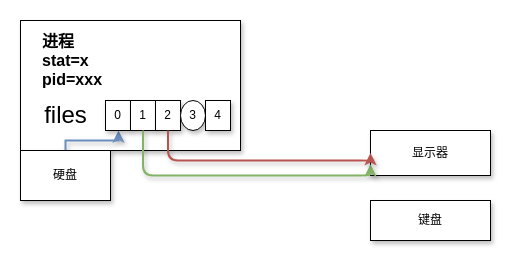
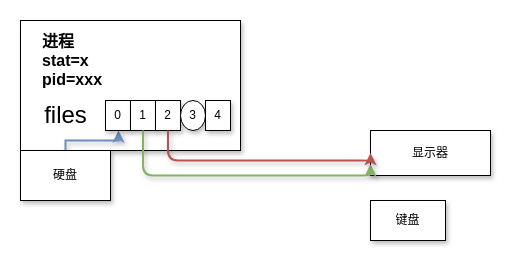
  <mxCell id="0" />
  <mxCell id="1" parent="0" />
  <mxCell id="2" value="" style="rounded=0;whiteSpace=wrap;html=1;shadow=1;" parent="1" vertex="1"><mxGeometry x="20" y="20" width="220" height="130" as="geometry" /></mxCell>
  <mxCell id="3" value="" style="edgeStyle=orthogonalEdgeStyle;rounded=0;orthogonalLoop=1;jettySize=auto;html=1;strokeWidth=2;fillColor=#dae8fc;strokeColor=#6c8ebf;shadow=1;exitX=0.5;exitY=0;exitDx=0;exitDy=0;" parent="1" source="6" edge="1"><mxGeometry relative="1" as="geometry"><mxPoint x="118" y="130" as="targetPoint" /><Array as="points"><mxPoint x="65" y="140" /><mxPoint x="118" y="140" /></Array></mxGeometry></mxCell>
- <mxCell id="4" value="键盘" style="rounded=0;whiteSpace=wrap;html=1;shadow=1;" parent="1" vertex="1"><mxGeometry x="370" y="200" width="120" height="40" as="geometry" /></mxCell>
+ <mxCell id="4" value="键盘" style="rounded=0;whiteSpace=wrap;html=1;shadow=1;" parent="1" vertex="1"><mxGeometry x="370" y="200" width="75" height="40" as="geometry" /></mxCell>
  <mxCell id="5" value="显示器" style="rounded=0;whiteSpace=wrap;html=1;shadow=1;" parent="1" vertex="1"><mxGeometry x="370" y="130" width="120" height="45" as="geometry" /></mxCell>
  <mxCell id="6" value="硬盘" style="rounded=0;whiteSpace=wrap;html=1;shadow=1;" parent="1" vertex="1"><mxGeometry x="20" y="150" width="90" height="50" as="geometry" /></mxCell>
  <mxCell id="7" value="0" style="rounded=0;whiteSpace=wrap;html=1;shadow=1;" parent="1" vertex="1"><mxGeometry x="105" y="100" width="25" height="30" as="geometry" /></mxCell>
  <mxCell id="8" value="1" style="rounded=0;whiteSpace=wrap;html=1;shadow=1;" parent="1" vertex="1"><mxGeometry x="130" y="100" width="25" height="30" as="geometry" /></mxCell>
  <mxCell id="9" value="2" style="rounded=0;whiteSpace=wrap;html=1;shadow=1;" parent="1" vertex="1"><mxGeometry x="155" y="100" width="25" height="30" as="geometry" /></mxCell>
  <mxCell id="10" value="3" style="ellipse;whiteSpace=wrap;html=1;shadow=1;" parent="1" vertex="1"><mxGeometry x="180" y="100" width="25" height="30" as="geometry" /></mxCell>
  <mxCell id="11" value="4" style="rounded=0;whiteSpace=wrap;html=1;shadow=1;" parent="1" vertex="1"><mxGeometry x="205" y="100" width="25" height="30" as="geometry" /></mxCell>
  <mxCell id="12" value="" style="edgeStyle=segmentEdgeStyle;endArrow=classic;html=1;exitX=0.5;exitY=1;exitDx=0;exitDy=0;entryX=0;entryY=0.75;entryDx=0;entryDy=0;fillColor=#d5e8d4;strokeColor=#82b366;strokeWidth=2;shadow=1;" parent="1" source="8" target="5" edge="1"><mxGeometry width="50" height="50" relative="1" as="geometry"><mxPoint x="420" y="350" as="sourcePoint" /><mxPoint x="470" y="300" as="targetPoint" /><Array as="points"><mxPoint x="143" y="175" /></Array></mxGeometry></mxCell>
  <mxCell id="13" value="" style="edgeStyle=segmentEdgeStyle;endArrow=classic;html=1;exitX=0.5;exitY=1;exitDx=0;exitDy=0;entryX=0;entryY=0.5;entryDx=0;entryDy=0;strokeWidth=2;fillColor=#f8cecc;strokeColor=#b85450;shadow=1;" parent="1" source="9" target="5" edge="1"><mxGeometry width="50" height="50" relative="1" as="geometry"><mxPoint x="190" y="160" as="sourcePoint" /><mxPoint x="417.5" y="205" as="targetPoint" /><Array as="points"><mxPoint x="168" y="160" /></Array></mxGeometry></mxCell>
  <mxCell id="14" value="进程&lt;br style=&quot;font-size: 16px&quot;&gt;stat=x&lt;br style=&quot;font-size: 16px&quot;&gt;pid=xxx" style="text;html=1;align=left;verticalAlign=middle;resizable=0;points=[];autosize=1;fontStyle=1;fontSize=16;shadow=1;" parent="1" vertex="1"><mxGeometry x="40" y="30" width="80" height="60" as="geometry" /></mxCell>
  <mxCell id="15" value="files" style="text;html=1;align=center;verticalAlign=middle;resizable=0;points=[];autosize=1;fontSize=24;shadow=1;" parent="1" vertex="1"><mxGeometry x="35" y="100" width="60" height="30" as="geometry" /></mxCell>
